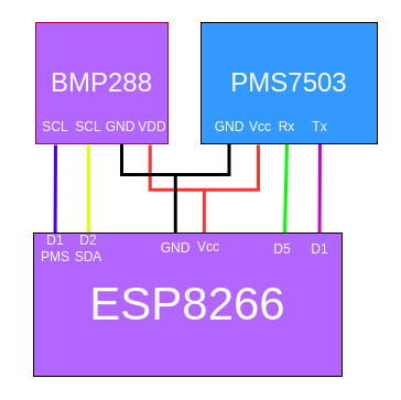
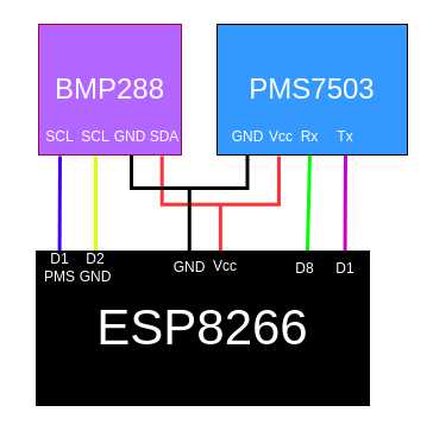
  <mxCell id="0" />
  <mxCell id="1" parent="0" />
  <mxCell id="2" value="" style="endArrow=none;html=1;rounded=0;exitX=0.814;exitY=0.016;exitDx=0;exitDy=0;exitPerimeter=0;strokeWidth=3;strokeColor=#00FF00;entryX=0;entryY=1;entryDx=0;entryDy=0;" edge="1" parent="1" source="8" target="22"><mxGeometry width="50" height="50" relative="1" as="geometry"><mxPoint x="260" y="211" as="sourcePoint" /><mxPoint x="260" y="130" as="targetPoint" /></mxGeometry></mxCell>
  <mxCell id="3" value="" style="endArrow=none;html=1;rounded=0;exitX=0.927;exitY=0.016;exitDx=0;exitDy=0;exitPerimeter=0;strokeWidth=3;strokeColor=#CC00CC;entryX=0.5;entryY=1;entryDx=0;entryDy=0;" edge="1" parent="1" source="8" target="22"><mxGeometry width="50" height="50" relative="1" as="geometry"><mxPoint x="290" y="211" as="sourcePoint" /><mxPoint x="290" y="130" as="targetPoint" /></mxGeometry></mxCell>
  <mxCell id="4" value="" style="endArrow=none;html=1;rounded=0;exitX=0.07;exitY=0.01;exitDx=0;exitDy=0;exitPerimeter=0;strokeWidth=3;strokeColor=#e1ff00;" edge="1" parent="1"><mxGeometry width="50" height="50" relative="1" as="geometry"><mxPoint x="80" y="212.24" as="sourcePoint" /><mxPoint x="80" y="131.24" as="targetPoint" /></mxGeometry></mxCell>
  <mxCell id="5" value="" style="endArrow=none;html=1;rounded=0;exitX=0.07;exitY=0.01;exitDx=0;exitDy=0;exitPerimeter=0;strokeWidth=3;strokeColor=#4400ff;" edge="1" parent="1" source="8"><mxGeometry width="50" height="50" relative="1" as="geometry"><mxPoint x="43" y="192" as="sourcePoint" /><mxPoint x="50" y="131" as="targetPoint" /></mxGeometry></mxCell>
  <mxCell id="6" value="" style="strokeWidth=3;html=1;shape=mxgraph.flowchart.annotation_2;align=left;labelPosition=right;pointerEvents=1;rotation=-90;fontColor=#ff0026;strokeColor=#FF3333;" vertex="1" parent="1"><mxGeometry x="144.12" y="122.62" width="81.5" height="98.25" as="geometry" /></mxCell>
  <mxCell id="7" value="" style="strokeWidth=3;html=1;shape=mxgraph.flowchart.annotation_2;align=left;labelPosition=right;pointerEvents=1;rotation=-90;" vertex="1" parent="1"><mxGeometry x="105.63" y="109.13" width="106.25" height="97.5" as="geometry" /></mxCell>
- <mxCell id="8" value="&lt;font style=&quot;font-size: 42px;&quot;&gt;ESP8266&lt;/font&gt;" style="rounded=0;whiteSpace=wrap;html=1;fillColor=#b266ff;fontColor=#ffffff;" vertex="1" parent="1"><mxGeometry x="30" y="211" width="280" height="130" as="geometry" /></mxCell>
+ <mxCell id="8" value="&lt;font style=&quot;font-size: 42px;&quot;&gt;ESP8266&lt;/font&gt;" style="rounded=0;whiteSpace=wrap;html=1;fillColor=#000000;fontColor=#ffffff;" vertex="1" parent="1"><mxGeometry x="30" y="211" width="280" height="130" as="geometry" /></mxCell>
  <mxCell id="9" value="&lt;font style=&quot;font-size: 24px;&quot;&gt;BMP288&lt;/font&gt;" style="rounded=0;whiteSpace=wrap;html=1;fillColor=#B266FF;fillStyle=solid;fontColor=#ffffff;strokeColor=#A50040;gradientColor=none;" vertex="1" parent="1"><mxGeometry x="32" y="20" width="120" height="110" as="geometry" /></mxCell>
  <mxCell id="10" value="&lt;font color=&quot;#ffffff&quot; style=&quot;font-size: 24px;&quot;&gt;PMS7503&lt;/font&gt;" style="rounded=0;whiteSpace=wrap;html=1;fillColor=#3399FF;" vertex="1" parent="1"><mxGeometry x="182" y="20" width="160" height="110" as="geometry" /></mxCell>
  <mxCell id="11" value="Vcc" style="text;html=1;strokeColor=none;fillColor=none;align=center;verticalAlign=middle;whiteSpace=wrap;rounded=0;fontColor=#ffffff;" vertex="1" parent="1"><mxGeometry x="158.5" y="209" width="60" height="30" as="geometry" /></mxCell>
  <mxCell id="12" value="GND" style="text;html=1;strokeColor=none;fillColor=none;align=center;verticalAlign=middle;whiteSpace=wrap;rounded=0;fontColor=#ffffff;" vertex="1" parent="1"><mxGeometry x="128.5" y="210" width="60" height="30" as="geometry" /></mxCell>
  <mxCell id="13" value="D1&lt;br&gt;PMS" style="text;html=1;strokeColor=none;fillColor=none;align=center;verticalAlign=middle;whiteSpace=wrap;rounded=0;fontColor=#ffffff;" vertex="1" parent="1"><mxGeometry x="20" y="210" width="60" height="30" as="geometry" /></mxCell>
- <mxCell id="14" value="D2&lt;br&gt;SDA" style="text;html=1;strokeColor=none;fillColor=none;align=center;verticalAlign=middle;whiteSpace=wrap;rounded=0;fontColor=#ffffff;" vertex="1" parent="1"><mxGeometry x="50" y="210" width="60" height="30" as="geometry" /></mxCell>
+ <mxCell id="14" value="D2&lt;br&gt;GND" style="text;html=1;strokeColor=none;fillColor=none;align=center;verticalAlign=middle;whiteSpace=wrap;rounded=0;fontColor=#ffffff;" vertex="1" parent="1"><mxGeometry x="50" y="210" width="60" height="30" as="geometry" /></mxCell>
  <mxCell id="15" value="SCL" style="text;html=1;strokeColor=none;fillColor=none;align=center;verticalAlign=middle;whiteSpace=wrap;rounded=0;fontColor=#ffffff;" vertex="1" parent="1"><mxGeometry x="20" y="100" width="60" height="30" as="geometry" /></mxCell>
  <mxCell id="16" value="SCL" style="text;html=1;strokeColor=none;fillColor=none;align=center;verticalAlign=middle;whiteSpace=wrap;rounded=0;fontColor=#ffffff;" vertex="1" parent="1"><mxGeometry x="50" y="100" width="60" height="30" as="geometry" /></mxCell>
  <mxCell id="17" value="GND" style="text;html=1;strokeColor=none;fillColor=none;align=center;verticalAlign=middle;whiteSpace=wrap;rounded=0;fontColor=#ffffff;" vertex="1" parent="1"><mxGeometry x="79" y="100" width="60" height="30" as="geometry" /></mxCell>
- <mxCell id="18" value="VDD" style="text;html=1;strokeColor=none;fillColor=none;align=center;verticalAlign=middle;whiteSpace=wrap;rounded=0;fontColor=#ffffff;" vertex="1" parent="1"><mxGeometry x="108" y="100" width="60" height="30" as="geometry" /></mxCell>
+ <mxCell id="18" value="SDA" style="text;html=1;strokeColor=none;fillColor=none;align=center;verticalAlign=middle;whiteSpace=wrap;rounded=0;fontColor=#ffffff;" vertex="1" parent="1"><mxGeometry x="108" y="100" width="60" height="30" as="geometry" /></mxCell>
  <mxCell id="19" value="GND" style="text;html=1;strokeColor=none;fillColor=none;align=center;verticalAlign=middle;whiteSpace=wrap;rounded=0;fontColor=#ffffff;" vertex="1" parent="1"><mxGeometry x="178" y="100" width="60" height="30" as="geometry" /></mxCell>
  <mxCell id="20" value="Vcc" style="text;html=1;strokeColor=none;fillColor=none;align=center;verticalAlign=middle;whiteSpace=wrap;rounded=0;fontColor=#ffffff;" vertex="1" parent="1"><mxGeometry x="206" y="100" width="60" height="30" as="geometry" /></mxCell>
  <mxCell id="21" value="Rx" style="text;html=1;strokeColor=none;fillColor=none;align=center;verticalAlign=middle;whiteSpace=wrap;rounded=0;fontColor=#ffffff;" vertex="1" parent="1"><mxGeometry x="229.62" y="100" width="60" height="30" as="geometry" /></mxCell>
  <mxCell id="22" value="Tx" style="text;html=1;strokeColor=none;fillColor=none;align=center;verticalAlign=middle;whiteSpace=wrap;rounded=0;fontColor=#ffffff;" vertex="1" parent="1"><mxGeometry x="260" y="100" width="60" height="30" as="geometry" /></mxCell>
- <mxCell id="23" value="D5" style="text;html=1;strokeColor=none;fillColor=none;align=center;verticalAlign=middle;whiteSpace=wrap;rounded=0;fontColor=#ffffff;" vertex="1" parent="1"><mxGeometry x="225.62" y="211" width="60" height="30" as="geometry" /></mxCell>
+ <mxCell id="23" value="D8" style="text;html=1;strokeColor=none;fillColor=none;align=center;verticalAlign=middle;whiteSpace=wrap;rounded=0;fontColor=#ffffff;" vertex="1" parent="1"><mxGeometry x="225.62" y="211" width="60" height="30" as="geometry" /></mxCell>
  <mxCell id="24" value="D1" style="text;html=1;strokeColor=none;fillColor=none;align=center;verticalAlign=middle;whiteSpace=wrap;rounded=0;fontColor=#ffffff;" vertex="1" parent="1"><mxGeometry x="260" y="211" width="60" height="30" as="geometry" /></mxCell>
